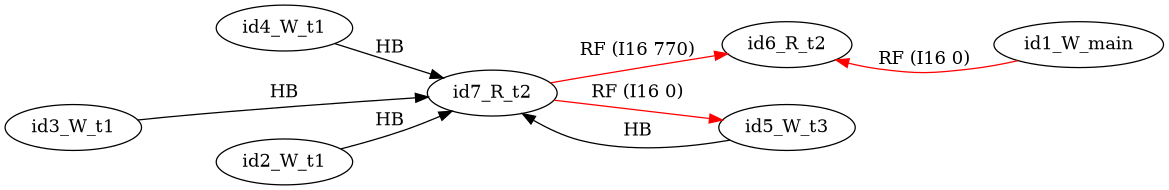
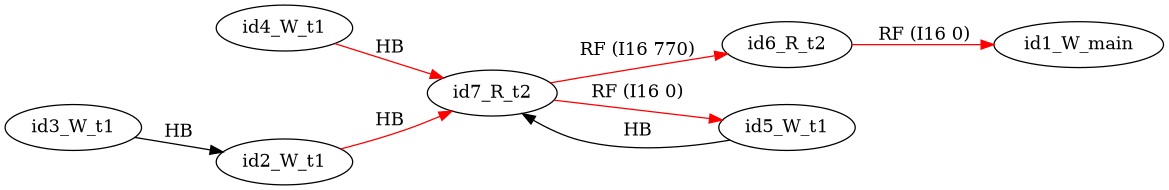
  digraph {
    rankdir=LR
    splines=true
    edge [color=black]
    id6_R_t2
    id1_W_main
    id7_R_t2
-   id5_W_t1 [label=id5_W_t3]
+   id5_W_t1
    id4_W_t1
    id2_W_t1
    id3_W_t1
-   id1_W_main -> id6_R_t2 [color=red label="RF (I16 0)"]
+   id6_R_t2 -> id1_W_main [color=red label="RF (I16 0)"]
    id7_R_t2 -> id6_R_t2 [color=red label="RF (I16 770)"]
    id7_R_t2 -> id5_W_t1 [color=red label="RF (I16 0)"]
    id5_W_t1 -> id7_R_t2 [label=HB]
-   id4_W_t1 -> id7_R_t2 [label=HB]
-   id2_W_t1 -> id7_R_t2 [label=HB]
-   id3_W_t1 -> id7_R_t2 [label=HB]
+   id4_W_t1 -> id7_R_t2 [color=red label=HB]
+   id2_W_t1 -> id7_R_t2 [color=red label=HB]
+   id3_W_t1 -> id2_W_t1 [label=HB]
  }
